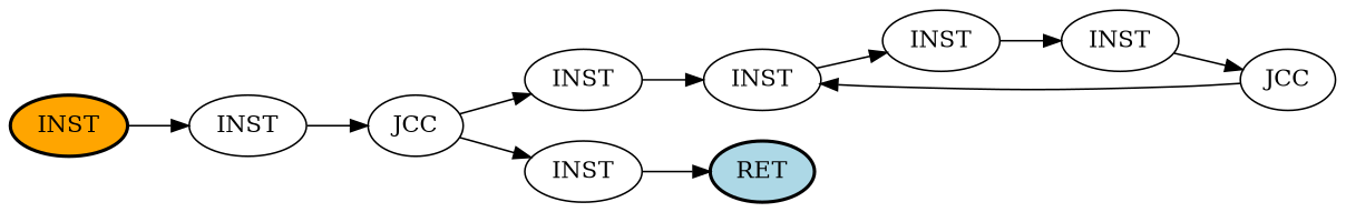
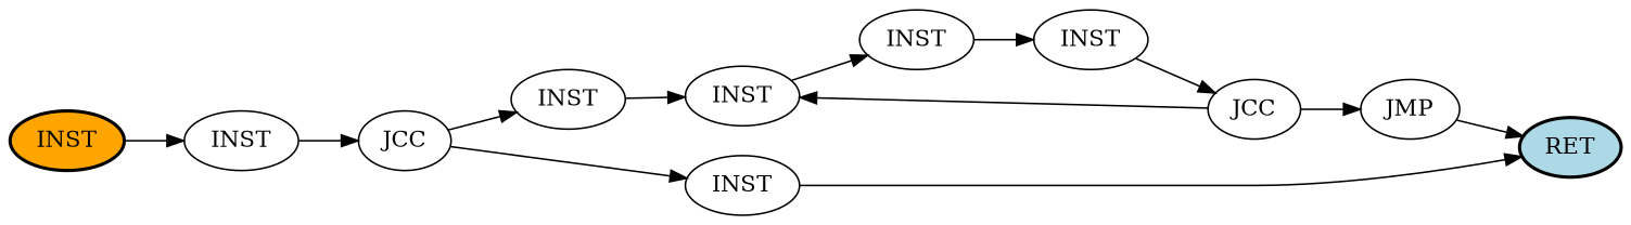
  digraph {
    fontname=cmr10
    rankdir=LR
    n1 [fillcolor=orange label="INST\l" style="filled,bold"]
    n2 [label="INST\l"]
    n3 [label="JCC\l"]
    n4 [label="INST\l"]
    n5 [label=INST]
    n6 [label="INST\l"]
    n7 [label="INST\l"]
    n8 [label="INST\l"]
    n9 [label="JCC\l"]
+   n10 [label=JMP]
    n11 [fillcolor=lightblue label=RET style="filled,bold"]
    n1 -> n2
    n2 -> n3
    n3 -> n4
    n3 -> n5
    n4 -> n6
    n5 -> n11
    n6 -> n7
    n7 -> n8
    n8 -> n9
    n9 -> n6
+   n9 -> n10
+   n10 -> n11
  }
